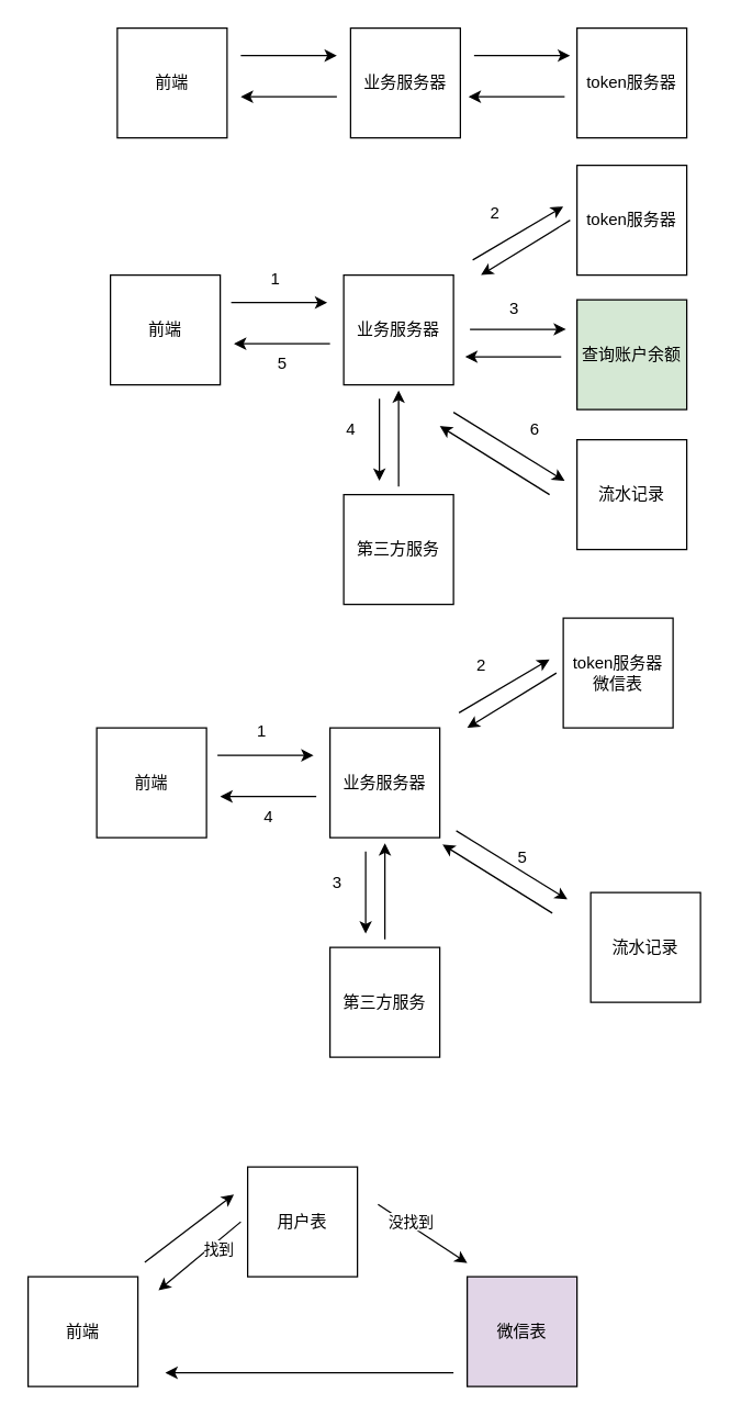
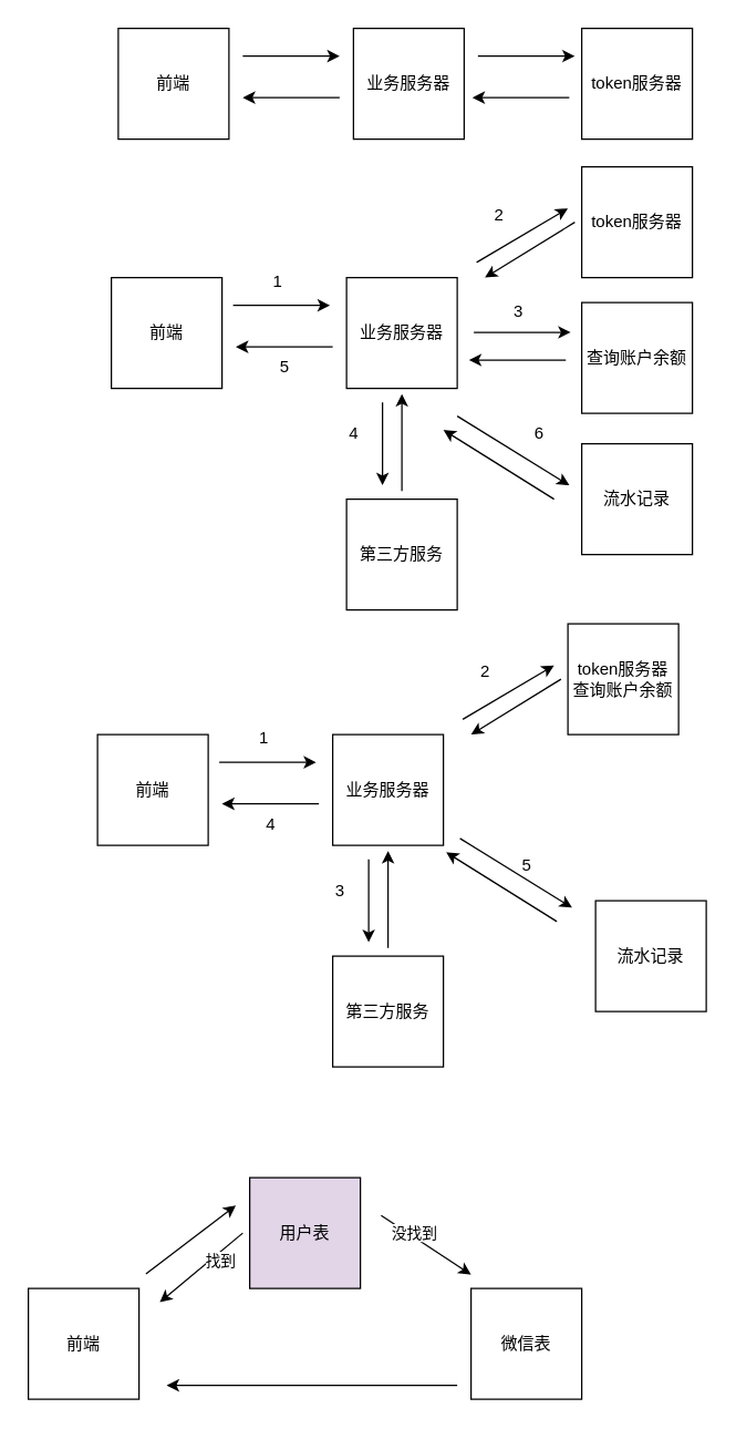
  <mxCell id="0" />
  <mxCell id="1" parent="0" />
  <mxCell id="2" value="前端" style="whiteSpace=wrap;html=1;aspect=fixed;" vertex="1" parent="1"><mxGeometry x="85" y="20" width="80" height="80" as="geometry" /></mxCell>
  <mxCell id="3" value="token服务器" style="whiteSpace=wrap;html=1;aspect=fixed;" vertex="1" parent="1"><mxGeometry x="420" y="20" width="80" height="80" as="geometry" /></mxCell>
  <mxCell id="4" value="业务服务器" style="whiteSpace=wrap;html=1;aspect=fixed;" vertex="1" parent="1"><mxGeometry x="255" y="20" width="80" height="80" as="geometry" /></mxCell>
  <mxCell id="5" value="" style="endArrow=classic;html=1;rounded=0;" edge="1" parent="1"><mxGeometry width="50" height="50" relative="1" as="geometry"><mxPoint x="345" y="40" as="sourcePoint" /><mxPoint x="415" y="40" as="targetPoint" /></mxGeometry></mxCell>
  <mxCell id="6" value="" style="endArrow=classic;html=1;rounded=0;" edge="1" parent="1"><mxGeometry width="50" height="50" relative="1" as="geometry"><mxPoint x="175" y="40" as="sourcePoint" /><mxPoint x="245" y="40" as="targetPoint" /></mxGeometry></mxCell>
  <mxCell id="7" value="" style="endArrow=classic;html=1;rounded=0;" edge="1" parent="1"><mxGeometry width="50" height="50" relative="1" as="geometry"><mxPoint x="411" y="70" as="sourcePoint" /><mxPoint x="341" y="70" as="targetPoint" /></mxGeometry></mxCell>
  <mxCell id="8" value="" style="endArrow=classic;html=1;rounded=0;" edge="1" parent="1"><mxGeometry width="50" height="50" relative="1" as="geometry"><mxPoint x="245" y="70" as="sourcePoint" /><mxPoint x="175" y="70" as="targetPoint" /></mxGeometry></mxCell>
  <mxCell id="9" value="前端" style="whiteSpace=wrap;html=1;aspect=fixed;" vertex="1" parent="1"><mxGeometry x="80" y="200" width="80" height="80" as="geometry" /></mxCell>
  <mxCell id="10" value="业务服务器" style="whiteSpace=wrap;html=1;aspect=fixed;" vertex="1" parent="1"><mxGeometry x="250" y="200" width="80" height="80" as="geometry" /></mxCell>
  <mxCell id="11" value="" style="endArrow=classic;html=1;rounded=0;" edge="1" parent="1"><mxGeometry width="50" height="50" relative="1" as="geometry"><mxPoint x="168" y="220" as="sourcePoint" /><mxPoint x="238" y="220" as="targetPoint" /></mxGeometry></mxCell>
  <mxCell id="12" value="token服务器" style="whiteSpace=wrap;html=1;aspect=fixed;" vertex="1" parent="1"><mxGeometry x="420" y="120" width="80" height="80" as="geometry" /></mxCell>
  <mxCell id="13" value="" style="endArrow=classic;html=1;rounded=0;" edge="1" parent="1"><mxGeometry width="50" height="50" relative="1" as="geometry"><mxPoint x="344" y="189" as="sourcePoint" /><mxPoint x="410" y="150" as="targetPoint" /></mxGeometry></mxCell>
  <mxCell id="14" value="" style="endArrow=classic;html=1;rounded=0;" edge="1" parent="1"><mxGeometry width="50" height="50" relative="1" as="geometry"><mxPoint x="415" y="160" as="sourcePoint" /><mxPoint x="350" y="200" as="targetPoint" /></mxGeometry></mxCell>
  <mxCell id="15" value="流水记录" style="whiteSpace=wrap;html=1;aspect=fixed;" vertex="1" parent="1"><mxGeometry x="420" y="320" width="80" height="80" as="geometry" /></mxCell>
  <mxCell id="16" value="" style="endArrow=classic;html=1;rounded=0;" edge="1" parent="1"><mxGeometry width="50" height="50" relative="1" as="geometry"><mxPoint x="342" y="239.5" as="sourcePoint" /><mxPoint x="412" y="239.5" as="targetPoint" /></mxGeometry></mxCell>
- <mxCell id="17" value="查询账户余额" style="whiteSpace=wrap;html=1;aspect=fixed;fillColor=#d5e8d4;" vertex="1" parent="1"><mxGeometry x="420" y="218" width="80" height="80" as="geometry" /></mxCell>
+ <mxCell id="17" value="查询账户余额" style="whiteSpace=wrap;html=1;aspect=fixed;" vertex="1" parent="1"><mxGeometry x="420" y="218" width="80" height="80" as="geometry" /></mxCell>
  <mxCell id="18" value="" style="endArrow=classic;html=1;rounded=0;" edge="1" parent="1"><mxGeometry width="50" height="50" relative="1" as="geometry"><mxPoint x="330" y="300" as="sourcePoint" /><mxPoint x="411" y="350" as="targetPoint" /></mxGeometry></mxCell>
  <mxCell id="19" value="" style="endArrow=classic;html=1;rounded=0;" edge="1" parent="1"><mxGeometry width="50" height="50" relative="1" as="geometry"><mxPoint x="400" y="360" as="sourcePoint" /><mxPoint x="320" y="310" as="targetPoint" /></mxGeometry></mxCell>
  <mxCell id="20" value="" style="endArrow=classic;html=1;rounded=0;" edge="1" parent="1"><mxGeometry width="50" height="50" relative="1" as="geometry"><mxPoint x="240" y="250" as="sourcePoint" /><mxPoint x="170" y="250" as="targetPoint" /></mxGeometry></mxCell>
  <mxCell id="21" value="" style="endArrow=classic;html=1;rounded=0;" edge="1" parent="1"><mxGeometry width="50" height="50" relative="1" as="geometry"><mxPoint x="408.5" y="259.5" as="sourcePoint" /><mxPoint x="338.5" y="259.5" as="targetPoint" /></mxGeometry></mxCell>
  <mxCell id="22" value="第三方服务" style="whiteSpace=wrap;html=1;aspect=fixed;" vertex="1" parent="1"><mxGeometry x="250" y="360" width="80" height="80" as="geometry" /></mxCell>
  <mxCell id="23" value="" style="endArrow=classic;html=1;rounded=0;" edge="1" parent="1"><mxGeometry width="50" height="50" relative="1" as="geometry"><mxPoint x="276" y="290" as="sourcePoint" /><mxPoint x="276" y="350" as="targetPoint" /></mxGeometry></mxCell>
  <mxCell id="24" value="" style="endArrow=classic;html=1;rounded=0;" edge="1" parent="1"><mxGeometry width="50" height="50" relative="1" as="geometry"><mxPoint x="290" y="354" as="sourcePoint" /><mxPoint x="290" y="284" as="targetPoint" /></mxGeometry></mxCell>
  <mxCell id="25" value="1" style="text;html=1;align=center;verticalAlign=middle;resizable=0;points=[];autosize=1;strokeColor=none;fillColor=none;" vertex="1" parent="1"><mxGeometry x="185" y="188" width="30" height="30" as="geometry" /></mxCell>
  <mxCell id="26" value="2" style="text;html=1;align=center;verticalAlign=middle;resizable=0;points=[];autosize=1;strokeColor=none;fillColor=none;" vertex="1" parent="1"><mxGeometry x="345" y="140" width="30" height="30" as="geometry" /></mxCell>
  <mxCell id="27" value="3" style="text;html=1;align=center;verticalAlign=middle;resizable=0;points=[];autosize=1;strokeColor=none;fillColor=none;" vertex="1" parent="1"><mxGeometry x="359" y="210" width="30" height="30" as="geometry" /></mxCell>
  <mxCell id="28" value="4" style="text;html=1;align=center;verticalAlign=middle;resizable=0;points=[];autosize=1;strokeColor=none;fillColor=none;" vertex="1" parent="1"><mxGeometry x="240" y="298" width="30" height="30" as="geometry" /></mxCell>
  <mxCell id="29" value="5" style="text;html=1;align=center;verticalAlign=middle;resizable=0;points=[];autosize=1;strokeColor=none;fillColor=none;" vertex="1" parent="1"><mxGeometry x="190" y="250" width="30" height="30" as="geometry" /></mxCell>
  <mxCell id="30" value="6" style="text;html=1;align=center;verticalAlign=middle;resizable=0;points=[];autosize=1;strokeColor=none;fillColor=none;" vertex="1" parent="1"><mxGeometry x="374" y="298" width="30" height="30" as="geometry" /></mxCell>
  <mxCell id="31" value="前端" style="whiteSpace=wrap;html=1;aspect=fixed;" vertex="1" parent="1"><mxGeometry x="70" y="530" width="80" height="80" as="geometry" /></mxCell>
  <mxCell id="32" value="业务服务器" style="whiteSpace=wrap;html=1;aspect=fixed;" vertex="1" parent="1"><mxGeometry x="240" y="530" width="80" height="80" as="geometry" /></mxCell>
  <mxCell id="33" value="" style="endArrow=classic;html=1;rounded=0;" edge="1" parent="1"><mxGeometry width="50" height="50" relative="1" as="geometry"><mxPoint x="158" y="550" as="sourcePoint" /><mxPoint x="228" y="550" as="targetPoint" /></mxGeometry></mxCell>
- <mxCell id="34" value="token服务器&lt;br&gt;微信表" style="whiteSpace=wrap;html=1;aspect=fixed;" vertex="1" parent="1"><mxGeometry x="410" y="450" width="80" height="80" as="geometry" /></mxCell>
+ <mxCell id="34" value="token服务器&lt;br&gt;查询账户余额" style="whiteSpace=wrap;html=1;aspect=fixed;" vertex="1" parent="1"><mxGeometry x="410" y="450" width="80" height="80" as="geometry" /></mxCell>
  <mxCell id="35" value="" style="endArrow=classic;html=1;rounded=0;" edge="1" parent="1"><mxGeometry width="50" height="50" relative="1" as="geometry"><mxPoint x="334" y="519" as="sourcePoint" /><mxPoint x="400" y="480" as="targetPoint" /></mxGeometry></mxCell>
  <mxCell id="36" value="" style="endArrow=classic;html=1;rounded=0;" edge="1" parent="1"><mxGeometry width="50" height="50" relative="1" as="geometry"><mxPoint x="405" y="490" as="sourcePoint" /><mxPoint x="340" y="530" as="targetPoint" /></mxGeometry></mxCell>
  <mxCell id="37" value="流水记录" style="whiteSpace=wrap;html=1;aspect=fixed;" vertex="1" parent="1"><mxGeometry x="430" y="650" width="80" height="80" as="geometry" /></mxCell>
  <mxCell id="38" value="" style="endArrow=classic;html=1;rounded=0;" edge="1" parent="1"><mxGeometry width="50" height="50" relative="1" as="geometry"><mxPoint x="332" y="605" as="sourcePoint" /><mxPoint x="413" y="655" as="targetPoint" /></mxGeometry></mxCell>
  <mxCell id="39" value="" style="endArrow=classic;html=1;rounded=0;" edge="1" parent="1"><mxGeometry width="50" height="50" relative="1" as="geometry"><mxPoint x="402" y="665" as="sourcePoint" /><mxPoint x="322" y="615" as="targetPoint" /></mxGeometry></mxCell>
  <mxCell id="40" value="" style="endArrow=classic;html=1;rounded=0;" edge="1" parent="1"><mxGeometry width="50" height="50" relative="1" as="geometry"><mxPoint x="230" y="580" as="sourcePoint" /><mxPoint x="160" y="580" as="targetPoint" /></mxGeometry></mxCell>
  <mxCell id="41" value="第三方服务" style="whiteSpace=wrap;html=1;aspect=fixed;" vertex="1" parent="1"><mxGeometry x="240" y="690" width="80" height="80" as="geometry" /></mxCell>
  <mxCell id="42" value="" style="endArrow=classic;html=1;rounded=0;" edge="1" parent="1"><mxGeometry width="50" height="50" relative="1" as="geometry"><mxPoint x="266" y="620" as="sourcePoint" /><mxPoint x="266" y="680" as="targetPoint" /></mxGeometry></mxCell>
  <mxCell id="43" value="" style="endArrow=classic;html=1;rounded=0;" edge="1" parent="1"><mxGeometry width="50" height="50" relative="1" as="geometry"><mxPoint x="280" y="684" as="sourcePoint" /><mxPoint x="280" y="614" as="targetPoint" /></mxGeometry></mxCell>
  <mxCell id="44" value="1" style="text;html=1;align=center;verticalAlign=middle;resizable=0;points=[];autosize=1;strokeColor=none;fillColor=none;" vertex="1" parent="1"><mxGeometry x="175" y="518" width="30" height="30" as="geometry" /></mxCell>
  <mxCell id="45" value="2" style="text;html=1;align=center;verticalAlign=middle;resizable=0;points=[];autosize=1;strokeColor=none;fillColor=none;" vertex="1" parent="1"><mxGeometry x="335" y="470" width="30" height="30" as="geometry" /></mxCell>
  <mxCell id="46" value="3" style="text;html=1;align=center;verticalAlign=middle;resizable=0;points=[];autosize=1;strokeColor=none;fillColor=none;" vertex="1" parent="1"><mxGeometry x="230" y="628" width="30" height="30" as="geometry" /></mxCell>
  <mxCell id="47" value="4" style="text;html=1;align=center;verticalAlign=middle;resizable=0;points=[];autosize=1;strokeColor=none;fillColor=none;" vertex="1" parent="1"><mxGeometry x="180" y="580" width="30" height="30" as="geometry" /></mxCell>
  <mxCell id="48" value="5" style="text;html=1;align=center;verticalAlign=middle;resizable=0;points=[];autosize=1;strokeColor=none;fillColor=none;" vertex="1" parent="1"><mxGeometry x="365" y="610" width="30" height="30" as="geometry" /></mxCell>
  <mxCell id="49" value="前端" style="whiteSpace=wrap;html=1;aspect=fixed;" vertex="1" parent="1"><mxGeometry x="20" y="930" width="80" height="80" as="geometry" /></mxCell>
- <mxCell id="50" value="微信表" style="whiteSpace=wrap;html=1;aspect=fixed;fillColor=#e1d5e7;" vertex="1" parent="1"><mxGeometry x="340" y="930" width="80" height="80" as="geometry" /></mxCell>
- <mxCell id="51" value="用户表" style="whiteSpace=wrap;html=1;aspect=fixed;" vertex="1" parent="1"><mxGeometry x="180" y="850" width="80" height="80" as="geometry" /></mxCell>
+ <mxCell id="50" value="微信表" style="whiteSpace=wrap;html=1;aspect=fixed;" vertex="1" parent="1"><mxGeometry x="340" y="930" width="80" height="80" as="geometry" /></mxCell>
+ <mxCell id="51" value="用户表" style="whiteSpace=wrap;html=1;aspect=fixed;fillColor=#e1d5e7;" vertex="1" parent="1"><mxGeometry x="180" y="850" width="80" height="80" as="geometry" /></mxCell>
  <mxCell id="52" value="" style="endArrow=classic;html=1;rounded=0;" edge="1" parent="1"><mxGeometry width="50" height="50" relative="1" as="geometry"><mxPoint x="105" y="919.5" as="sourcePoint" /><mxPoint x="170" y="870" as="targetPoint" /></mxGeometry></mxCell>
  <mxCell id="53" value="" style="endArrow=classic;html=1;rounded=0;" edge="1" parent="1"><mxGeometry width="50" height="50" relative="1" as="geometry"><mxPoint x="275" y="877.38" as="sourcePoint" /><mxPoint x="340" y="920" as="targetPoint" /></mxGeometry></mxCell>
  <mxCell id="54" value="没找到" style="edgeLabel;html=1;align=center;verticalAlign=middle;resizable=0;points=[];" vertex="1" connectable="0" parent="53"><mxGeometry x="-0.341" y="3" relative="1" as="geometry"><mxPoint as="offset" /></mxGeometry></mxCell>
  <mxCell id="55" value="" style="endArrow=classic;html=1;rounded=0;" edge="1" parent="1"><mxGeometry width="50" height="50" relative="1" as="geometry"><mxPoint x="330" y="1000" as="sourcePoint" /><mxPoint x="120" y="1000" as="targetPoint" /></mxGeometry></mxCell>
  <mxCell id="56" value="" style="endArrow=classic;html=1;rounded=0;" edge="1" parent="1"><mxGeometry width="50" height="50" relative="1" as="geometry"><mxPoint x="175" y="890" as="sourcePoint" /><mxPoint x="115" y="940" as="targetPoint" /></mxGeometry></mxCell>
  <mxCell id="57" value="找到" style="edgeLabel;html=1;align=center;verticalAlign=middle;resizable=0;points=[];" vertex="1" connectable="0" parent="56"><mxGeometry x="-0.354" y="4" relative="1" as="geometry"><mxPoint as="offset" /></mxGeometry></mxCell>
